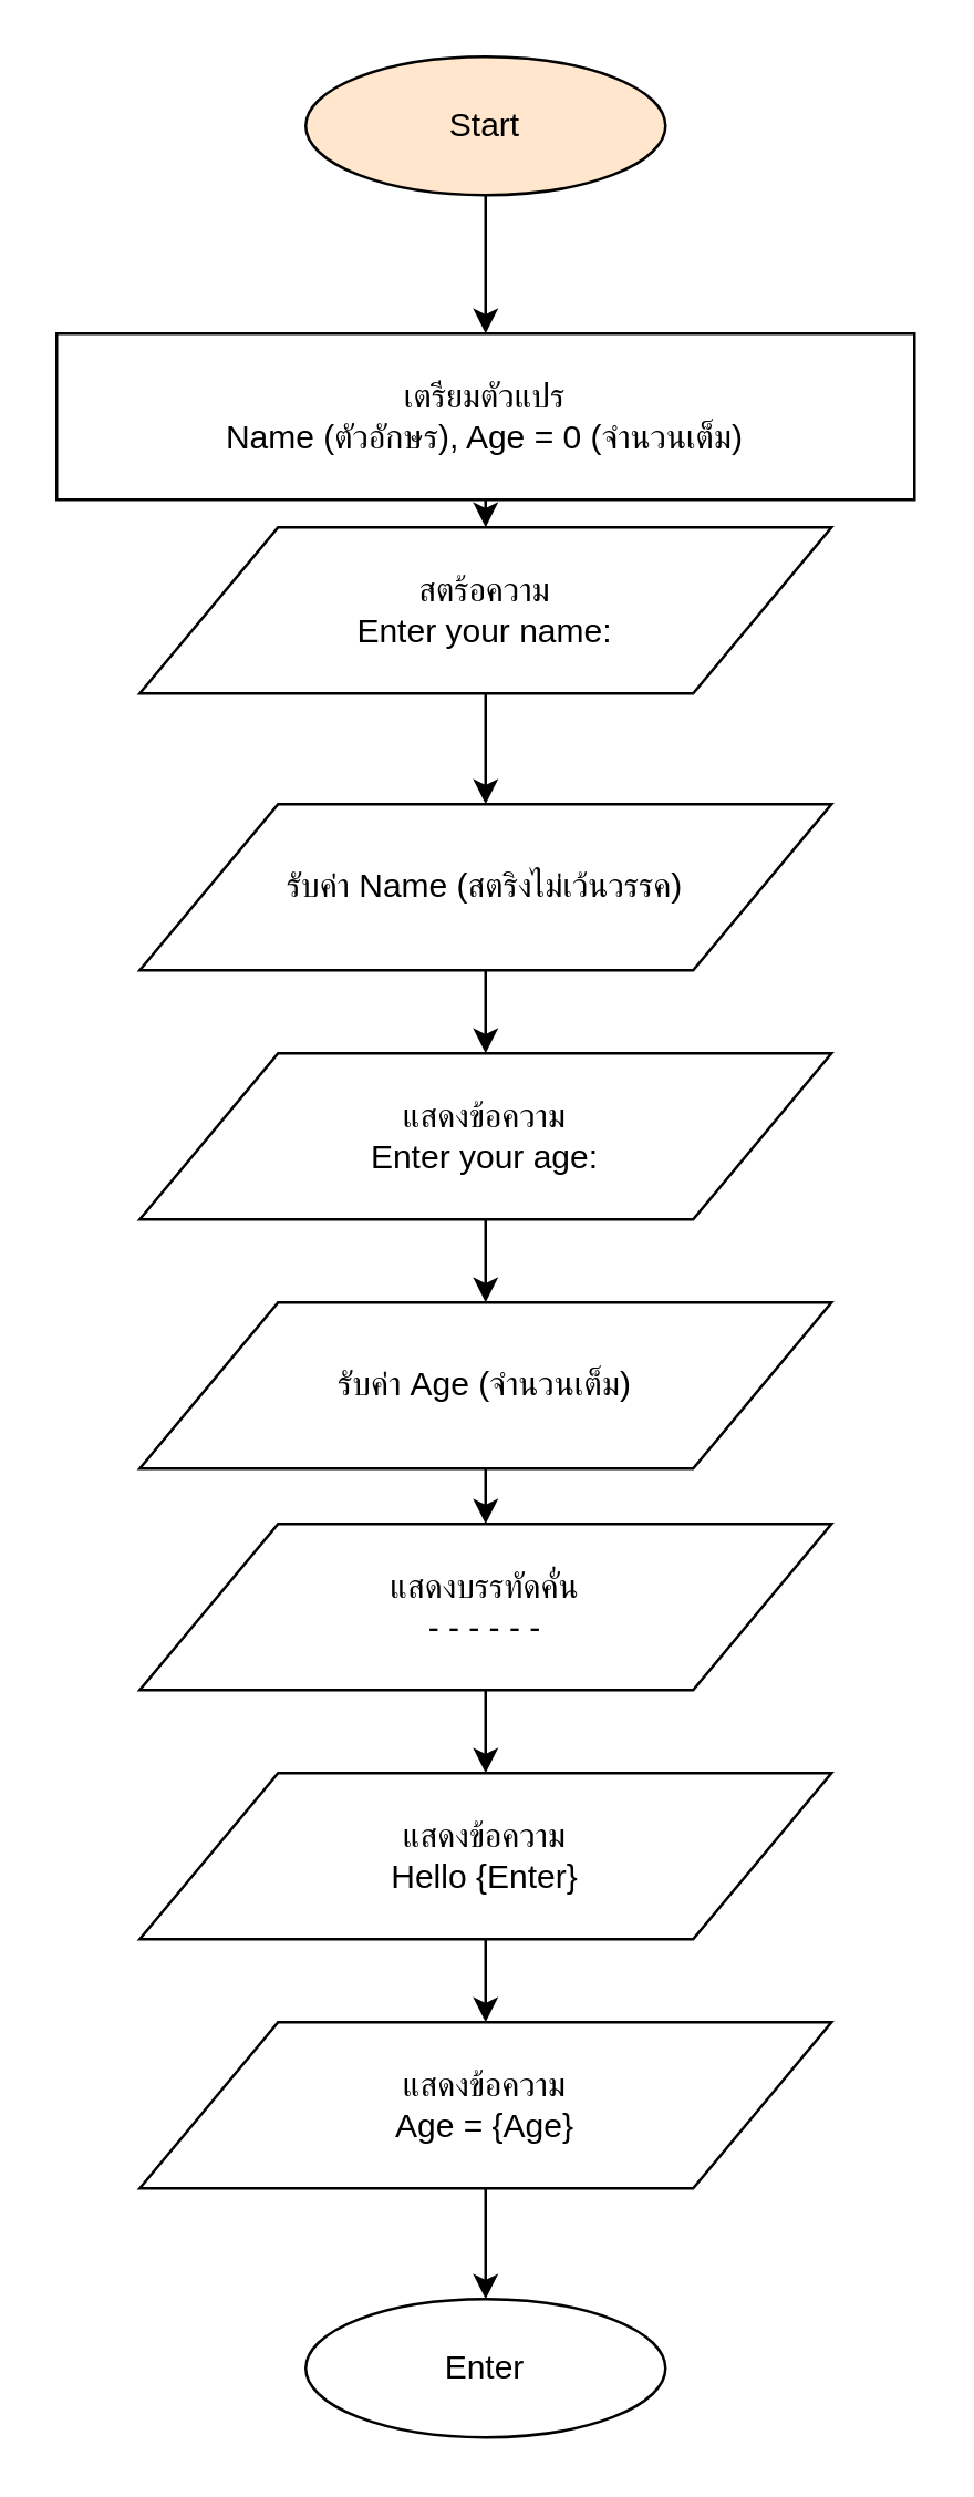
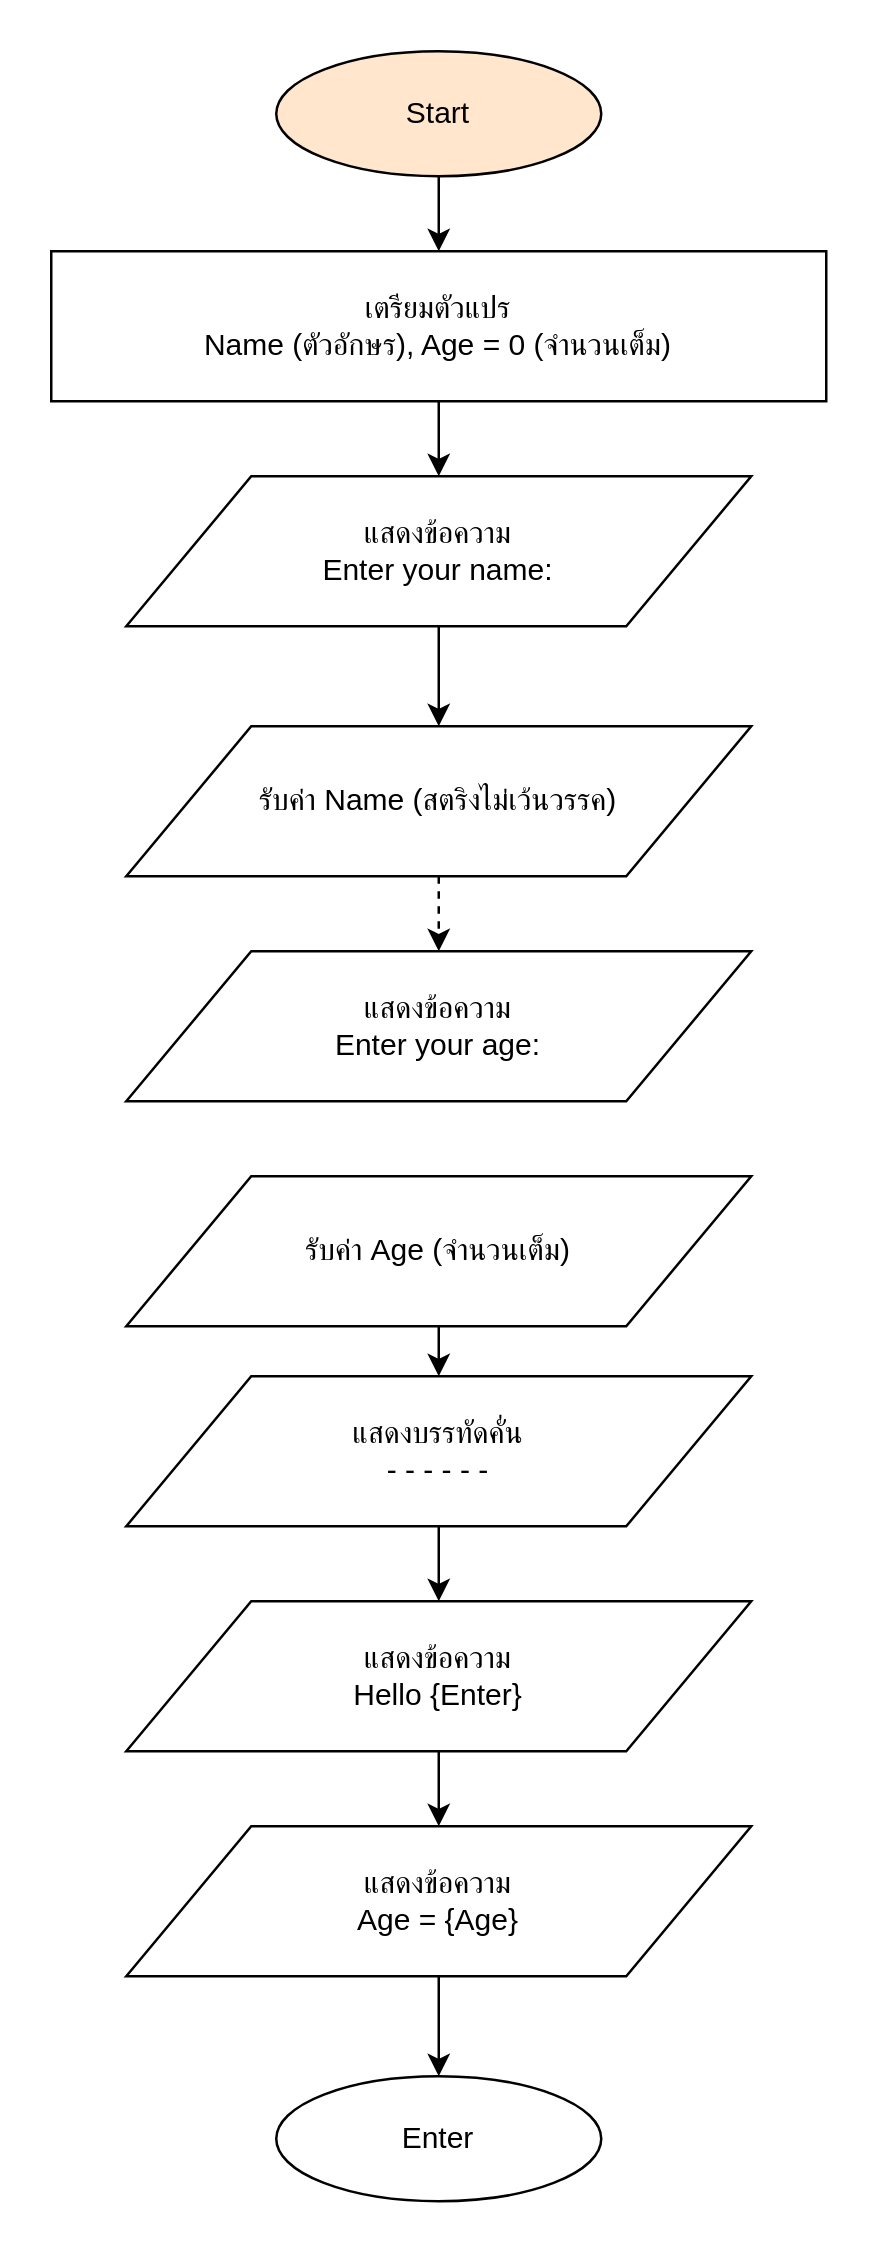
  <mxCell id="0" />
  <mxCell id="1" parent="0" />
  <mxCell id="2" value="Start" style="ellipse;whiteSpace=wrap;html=1;fillColor=#ffe6cc;" vertex="1" parent="1"><mxGeometry x="110" y="20" width="130" height="50" as="geometry" /></mxCell>
- <mxCell id="3" value="เตรียมตัวแปร&#10;Name (ตัวอักษร), Age = 0 (จำนวนเต็ม)" style="whiteSpace=wrap;html=1;" vertex="1" parent="1"><mxGeometry x="20" y="120" width="310" height="60" as="geometry" /></mxCell>
- <mxCell id="4" value="สตร้อความ&#10;Enter your name:" style="shape=parallelogram;perimeter=parallelogramPerimeter;whiteSpace=wrap;html=1;" vertex="1" parent="1"><mxGeometry x="50" y="190" width="250" height="60" as="geometry" /></mxCell>
+ <mxCell id="3" value="เตรียมตัวแปร&#10;Name (ตัวอักษร), Age = 0 (จำนวนเต็ม)" style="whiteSpace=wrap;html=1;" vertex="1" parent="1"><mxGeometry x="20" y="100" width="310" height="60" as="geometry" /></mxCell>
+ <mxCell id="4" value="แสดงข้อความ&#10;Enter your name:" style="shape=parallelogram;perimeter=parallelogramPerimeter;whiteSpace=wrap;html=1;" vertex="1" parent="1"><mxGeometry x="50" y="190" width="250" height="60" as="geometry" /></mxCell>
  <mxCell id="5" value="รับค่า Name (สตริงไม่เว้นวรรค)" style="shape=parallelogram;perimeter=parallelogramPerimeter;whiteSpace=wrap;html=1;" vertex="1" parent="1"><mxGeometry x="50" y="290" width="250" height="60" as="geometry" /></mxCell>
  <mxCell id="6" value="แสดงข้อความ&#10;Enter your age:" style="shape=parallelogram;perimeter=parallelogramPerimeter;whiteSpace=wrap;html=1;" vertex="1" parent="1"><mxGeometry x="50" y="380" width="250" height="60" as="geometry" /></mxCell>
  <mxCell id="7" value="รับค่า Age (จำนวนเต็ม)" style="shape=parallelogram;perimeter=parallelogramPerimeter;whiteSpace=wrap;html=1;" vertex="1" parent="1"><mxGeometry x="50" y="470" width="250" height="60" as="geometry" /></mxCell>
  <mxCell id="8" value="แสดงบรรทัดคั่น&#10;- - - - - -" style="shape=parallelogram;perimeter=parallelogramPerimeter;whiteSpace=wrap;html=1;" vertex="1" parent="1"><mxGeometry x="50" y="550" width="250" height="60" as="geometry" /></mxCell>
  <mxCell id="9" value="แสดงข้อความ&#10;Hello {Enter}" style="shape=parallelogram;perimeter=parallelogramPerimeter;whiteSpace=wrap;html=1;" vertex="1" parent="1"><mxGeometry x="50" y="640" width="250" height="60" as="geometry" /></mxCell>
  <mxCell id="10" value="แสดงข้อความ&#10;Age = {Age}" style="shape=parallelogram;perimeter=parallelogramPerimeter;whiteSpace=wrap;html=1;" vertex="1" parent="1"><mxGeometry x="50" y="730" width="250" height="60" as="geometry" /></mxCell>
  <mxCell id="11" value="Enter" style="ellipse;whiteSpace=wrap;html=1;" vertex="1" parent="1"><mxGeometry x="110" y="830" width="130" height="50" as="geometry" /></mxCell>
  <mxCell id="12" style="endArrow=classic;orthogonal=1;rounded=0;" edge="1" parent="1" source="2" target="3"><mxGeometry relative="1" as="geometry" /></mxCell>
  <mxCell id="13" style="endArrow=classic;orthogonal=1;rounded=0;" edge="1" parent="1" source="3" target="4"><mxGeometry relative="1" as="geometry" /></mxCell>
  <mxCell id="14" style="endArrow=classic;orthogonal=1;rounded=0;" edge="1" parent="1" source="4" target="5"><mxGeometry relative="1" as="geometry" /></mxCell>
- <mxCell id="15" style="endArrow=classic;orthogonal=1;rounded=0;" edge="1" parent="1" source="5" target="6"><mxGeometry relative="1" as="geometry" /></mxCell>
- <mxCell id="16" style="endArrow=classic;orthogonal=1;rounded=0;" edge="1" parent="1" source="6" target="7"><mxGeometry relative="1" as="geometry" /></mxCell>
+ <mxCell id="15" style="endArrow=classic;orthogonal=1;rounded=0;dashed=1;" edge="1" parent="1" source="5" target="6"><mxGeometry relative="1" as="geometry" /></mxCell>
  <mxCell id="17" style="endArrow=classic;orthogonal=1;rounded=0;" edge="1" parent="1" source="7" target="8"><mxGeometry relative="1" as="geometry" /></mxCell>
  <mxCell id="18" style="endArrow=classic;orthogonal=1;rounded=0;" edge="1" parent="1" source="8" target="9"><mxGeometry relative="1" as="geometry" /></mxCell>
  <mxCell id="19" style="endArrow=classic;orthogonal=1;rounded=0;" edge="1" parent="1" source="9" target="10"><mxGeometry relative="1" as="geometry" /></mxCell>
  <mxCell id="20" style="endArrow=classic;orthogonal=1;rounded=0;" edge="1" parent="1" source="10" target="11"><mxGeometry relative="1" as="geometry" /></mxCell>
